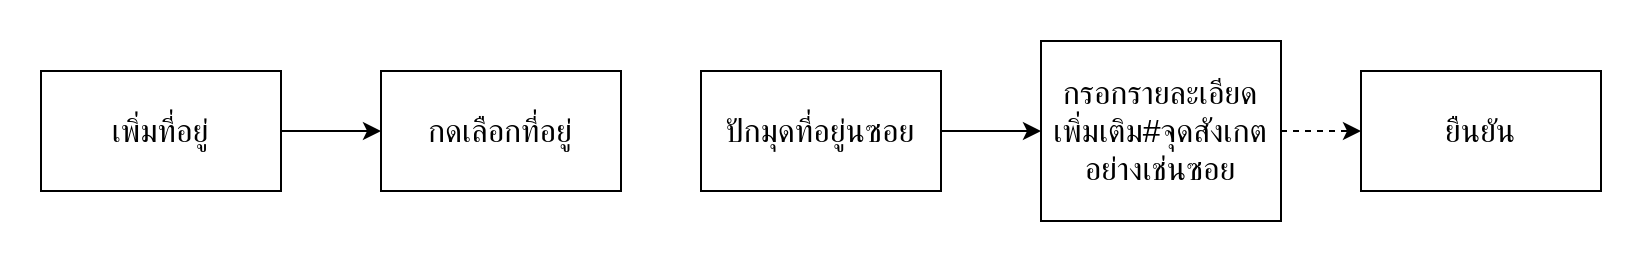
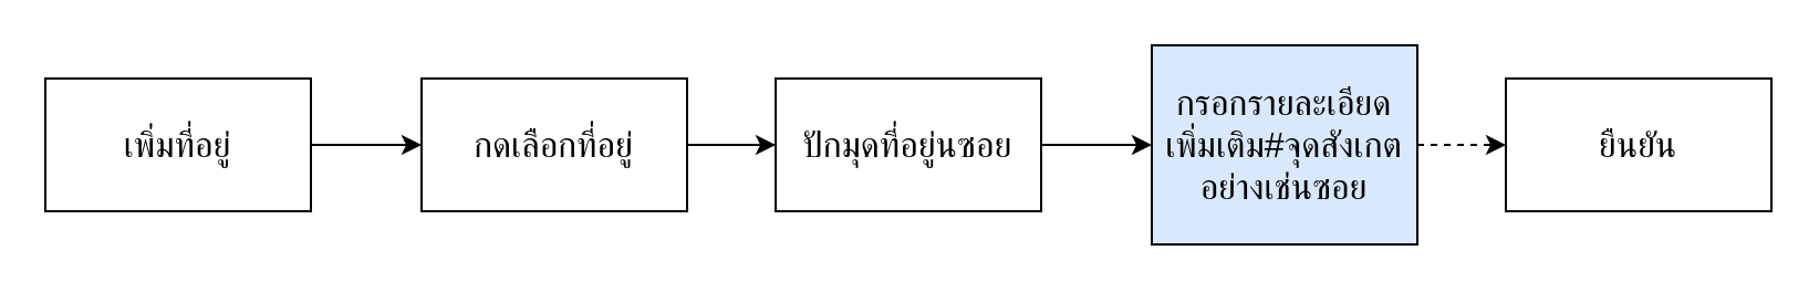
  <mxCell id="0" />
  <mxCell id="1" parent="0" />
  <mxCell id="2" style="edgeStyle=orthogonalEdgeStyle;rounded=0;orthogonalLoop=1;jettySize=auto;html=1;fontSize=16;" parent="1" source="3" target="5" edge="1"><mxGeometry relative="1" as="geometry" /></mxCell>
  <mxCell id="3" value="&lt;font style=&quot;font-size: 16px;&quot;&gt;เพิ่มที่อยู่&lt;/font&gt;" style="rounded=0;whiteSpace=wrap;html=1;" parent="1" vertex="1"><mxGeometry x="20" y="35" width="120" height="60" as="geometry" /></mxCell>
+ <mxCell id="4" style="edgeStyle=orthogonalEdgeStyle;rounded=0;orthogonalLoop=1;jettySize=auto;html=1;entryX=0;entryY=0.5;entryDx=0;entryDy=0;fontSize=16;" parent="1" source="5" target="7" edge="1"><mxGeometry relative="1" as="geometry" /></mxCell>
  <mxCell id="5" value="กดเลือกที่อยู่" style="rounded=0;whiteSpace=wrap;html=1;fontSize=16;" parent="1" vertex="1"><mxGeometry x="190" y="35" width="120" height="60" as="geometry" /></mxCell>
  <mxCell id="6" style="edgeStyle=orthogonalEdgeStyle;rounded=0;orthogonalLoop=1;jettySize=auto;html=1;entryX=0;entryY=0.5;entryDx=0;entryDy=0;fontSize=16;" parent="1" source="7" target="9" edge="1"><mxGeometry relative="1" as="geometry" /></mxCell>
  <mxCell id="7" value="ปักมุดที่อยู่นซอย" style="rounded=0;whiteSpace=wrap;html=1;fontSize=16;" parent="1" vertex="1"><mxGeometry x="350" y="35" width="120" height="60" as="geometry" /></mxCell>
  <mxCell id="8" style="edgeStyle=orthogonalEdgeStyle;rounded=0;orthogonalLoop=1;jettySize=auto;html=1;entryX=0;entryY=0.5;entryDx=0;entryDy=0;fontSize=16;dashed=1;" parent="1" source="9" target="10" edge="1"><mxGeometry relative="1" as="geometry" /></mxCell>
- <mxCell id="9" value="กรอกรายละเอียดเพิ่มเติม#จุดสังเกตอย่างเช่นซอย" style="rounded=0;whiteSpace=wrap;html=1;fontSize=16;" parent="1" vertex="1"><mxGeometry x="520" y="20" width="120" height="90" as="geometry" /></mxCell>
+ <mxCell id="9" value="กรอกรายละเอียดเพิ่มเติม#จุดสังเกตอย่างเช่นซอย" style="rounded=0;whiteSpace=wrap;html=1;fontSize=16;fillColor=#dae8fc;" parent="1" vertex="1"><mxGeometry x="520" y="20" width="120" height="90" as="geometry" /></mxCell>
  <mxCell id="10" value="ยืนยัน" style="rounded=0;whiteSpace=wrap;html=1;fontSize=16;" parent="1" vertex="1"><mxGeometry x="680" y="35" width="120" height="60" as="geometry" /></mxCell>
